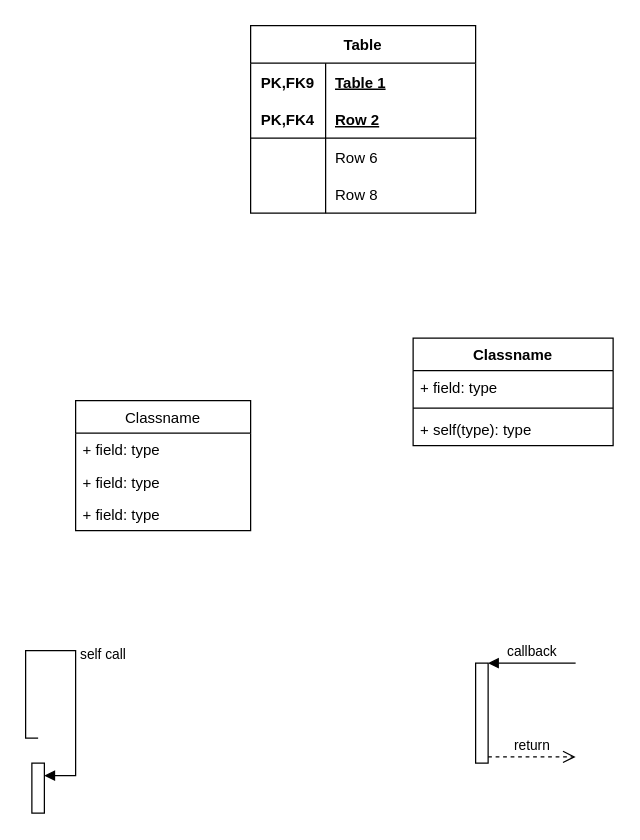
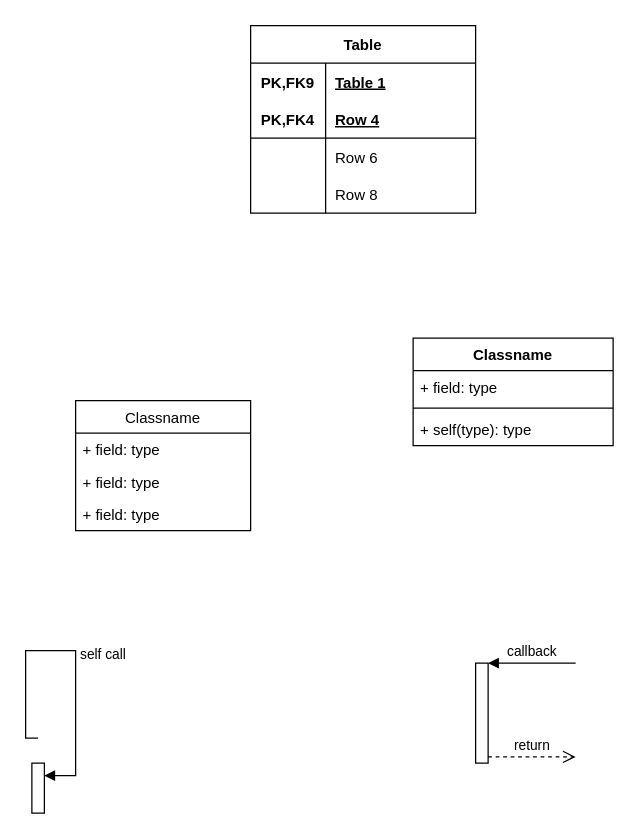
  <mxCell id="0" />
  <mxCell id="1" parent="0" />
  <mxCell id="2" value="Classname" style="swimlane;fontStyle=1;align=center;verticalAlign=top;childLayout=stackLayout;horizontal=1;startSize=26;horizontalStack=0;resizeParent=1;resizeParentMax=0;resizeLast=0;collapsible=1;marginBottom=0;" vertex="1" parent="1"><mxGeometry x="330" y="270" width="160" height="86" as="geometry" /></mxCell>
  <mxCell id="3" value="+ field: type" style="text;strokeColor=none;fillColor=none;align=left;verticalAlign=top;spacingLeft=4;spacingRight=4;overflow=hidden;rotatable=0;points=[[0,0.5],[1,0.5]];portConstraint=eastwest;" vertex="1" parent="2"><mxGeometry y="26" width="160" height="26" as="geometry" /></mxCell>
  <mxCell id="4" value="" style="line;strokeWidth=1;fillColor=none;align=left;verticalAlign=middle;spacingTop=-1;spacingLeft=3;spacingRight=3;rotatable=0;labelPosition=right;points=[];portConstraint=eastwest;strokeColor=inherit;" vertex="1" parent="2"><mxGeometry y="52" width="160" height="8" as="geometry" /></mxCell>
  <mxCell id="5" value="+ self(type): type" style="text;strokeColor=none;fillColor=none;align=left;verticalAlign=top;spacingLeft=4;spacingRight=4;overflow=hidden;rotatable=0;points=[[0,0.5],[1,0.5]];portConstraint=eastwest;" vertex="1" parent="2"><mxGeometry y="60" width="160" height="26" as="geometry" /></mxCell>
  <mxCell id="6" value="" style="html=1;points=[];perimeter=orthogonalPerimeter;outlineConnect=0;targetShapes=umlLifeline;portConstraint=eastwest;newEdgeStyle={&quot;edgeStyle&quot;:&quot;elbowEdgeStyle&quot;,&quot;elbow&quot;:&quot;vertical&quot;,&quot;curved&quot;:0,&quot;rounded&quot;:0};" vertex="1" parent="1"><mxGeometry x="380" y="530" width="10" height="80" as="geometry" /></mxCell>
  <mxCell id="7" value="callback" style="html=1;verticalAlign=bottom;endArrow=block;edgeStyle=elbowEdgeStyle;elbow=vertical;curved=0;rounded=0;" edge="1" target="6" parent="1"><mxGeometry relative="1" as="geometry"><mxPoint x="460" y="530" as="sourcePoint" /></mxGeometry></mxCell>
  <mxCell id="8" value="return" style="html=1;verticalAlign=bottom;endArrow=open;dashed=1;endSize=8;edgeStyle=elbowEdgeStyle;elbow=vertical;curved=0;rounded=0;" edge="1" source="6" parent="1"><mxGeometry relative="1" as="geometry"><mxPoint x="460" y="605" as="targetPoint" /></mxGeometry></mxCell>
  <mxCell id="9" value="" style="html=1;points=[];perimeter=orthogonalPerimeter;outlineConnect=0;targetShapes=umlLifeline;portConstraint=eastwest;newEdgeStyle={&quot;edgeStyle&quot;:&quot;elbowEdgeStyle&quot;,&quot;elbow&quot;:&quot;vertical&quot;,&quot;curved&quot;:0,&quot;rounded&quot;:0};" vertex="1" parent="1"><mxGeometry x="25" y="610" width="10" height="40" as="geometry" /></mxCell>
  <mxCell id="10" value="self call" style="html=1;align=left;spacingLeft=2;endArrow=block;rounded=0;edgeStyle=orthogonalEdgeStyle;curved=0;rounded=0;" edge="1" target="9" parent="1"><mxGeometry relative="1" as="geometry"><mxPoint x="30" y="590" as="sourcePoint" /><Array as="points"><mxPoint x="20" y="590" /><mxPoint x="20" y="520" /><mxPoint x="60" y="520" /><mxPoint x="60" y="620" /></Array></mxGeometry></mxCell>
  <mxCell id="11" value="Classname" style="swimlane;fontStyle=0;childLayout=stackLayout;horizontal=1;startSize=26;fillColor=none;horizontalStack=0;resizeParent=1;resizeParentMax=0;resizeLast=0;collapsible=1;marginBottom=0;" vertex="1" parent="1"><mxGeometry x="60" y="320" width="140" height="104" as="geometry" /></mxCell>
  <mxCell id="12" value="+ field: type" style="text;strokeColor=none;fillColor=none;align=left;verticalAlign=top;spacingLeft=4;spacingRight=4;overflow=hidden;rotatable=0;points=[[0,0.5],[1,0.5]];portConstraint=eastwest;" vertex="1" parent="11"><mxGeometry y="26" width="140" height="26" as="geometry" /></mxCell>
  <mxCell id="13" value="+ field: type" style="text;strokeColor=none;fillColor=none;align=left;verticalAlign=top;spacingLeft=4;spacingRight=4;overflow=hidden;rotatable=0;points=[[0,0.5],[1,0.5]];portConstraint=eastwest;" vertex="1" parent="11"><mxGeometry y="52" width="140" height="26" as="geometry" /></mxCell>
  <mxCell id="14" value="+ field: type" style="text;strokeColor=none;fillColor=none;align=left;verticalAlign=top;spacingLeft=4;spacingRight=4;overflow=hidden;rotatable=0;points=[[0,0.5],[1,0.5]];portConstraint=eastwest;" vertex="1" parent="11"><mxGeometry y="78" width="140" height="26" as="geometry" /></mxCell>
  <mxCell id="15" value="Table" style="shape=table;startSize=30;container=1;collapsible=1;childLayout=tableLayout;fixedRows=1;rowLines=0;fontStyle=1;align=center;resizeLast=1;" vertex="1" parent="1"><mxGeometry x="200" y="20" width="180" height="150" as="geometry" /></mxCell>
  <mxCell id="16" value="" style="shape=tableRow;horizontal=0;startSize=0;swimlaneHead=0;swimlaneBody=0;fillColor=none;collapsible=0;dropTarget=0;points=[[0,0.5],[1,0.5]];portConstraint=eastwest;top=0;left=0;right=0;bottom=0;" vertex="1" parent="15"><mxGeometry y="30" width="180" height="30" as="geometry" /></mxCell>
  <mxCell id="17" value="PK,FK9" style="shape=partialRectangle;connectable=0;fillColor=none;top=0;left=0;bottom=0;right=0;fontStyle=1;overflow=hidden;" vertex="1" parent="16"><mxGeometry width="60" height="30" as="geometry"><mxRectangle width="60" height="30" as="alternateBounds" /></mxGeometry></mxCell>
  <mxCell id="18" value="Table 1" style="shape=partialRectangle;connectable=0;fillColor=none;top=0;left=0;bottom=0;right=0;align=left;spacingLeft=6;fontStyle=5;overflow=hidden;" vertex="1" parent="16"><mxGeometry x="60" width="120" height="30" as="geometry"><mxRectangle width="120" height="30" as="alternateBounds" /></mxGeometry></mxCell>
  <mxCell id="19" value="" style="shape=tableRow;horizontal=0;startSize=0;swimlaneHead=0;swimlaneBody=0;fillColor=none;collapsible=0;dropTarget=0;points=[[0,0.5],[1,0.5]];portConstraint=eastwest;top=0;left=0;right=0;bottom=1;" vertex="1" parent="15"><mxGeometry y="60" width="180" height="30" as="geometry" /></mxCell>
  <mxCell id="20" value="PK,FK4" style="shape=partialRectangle;connectable=0;fillColor=none;top=0;left=0;bottom=0;right=0;fontStyle=1;overflow=hidden;" vertex="1" parent="19"><mxGeometry width="60" height="30" as="geometry"><mxRectangle width="60" height="30" as="alternateBounds" /></mxGeometry></mxCell>
- <mxCell id="21" value="Row 2" style="shape=partialRectangle;connectable=0;fillColor=none;top=0;left=0;bottom=0;right=0;align=left;spacingLeft=6;fontStyle=5;overflow=hidden;" vertex="1" parent="19"><mxGeometry x="60" width="120" height="30" as="geometry"><mxRectangle width="120" height="30" as="alternateBounds" /></mxGeometry></mxCell>
+ <mxCell id="21" value="Row 4" style="shape=partialRectangle;connectable=0;fillColor=none;top=0;left=0;bottom=0;right=0;align=left;spacingLeft=6;fontStyle=5;overflow=hidden;" vertex="1" parent="19"><mxGeometry x="60" width="120" height="30" as="geometry"><mxRectangle width="120" height="30" as="alternateBounds" /></mxGeometry></mxCell>
  <mxCell id="22" value="" style="shape=tableRow;horizontal=0;startSize=0;swimlaneHead=0;swimlaneBody=0;fillColor=none;collapsible=0;dropTarget=0;points=[[0,0.5],[1,0.5]];portConstraint=eastwest;top=0;left=0;right=0;bottom=0;" vertex="1" parent="15"><mxGeometry y="90" width="180" height="30" as="geometry" /></mxCell>
  <mxCell id="23" value="" style="shape=partialRectangle;connectable=0;fillColor=none;top=0;left=0;bottom=0;right=0;editable=1;overflow=hidden;" vertex="1" parent="22"><mxGeometry width="60" height="30" as="geometry"><mxRectangle width="60" height="30" as="alternateBounds" /></mxGeometry></mxCell>
  <mxCell id="24" value="Row 6" style="shape=partialRectangle;connectable=0;fillColor=none;top=0;left=0;bottom=0;right=0;align=left;spacingLeft=6;overflow=hidden;" vertex="1" parent="22"><mxGeometry x="60" width="120" height="30" as="geometry"><mxRectangle width="120" height="30" as="alternateBounds" /></mxGeometry></mxCell>
  <mxCell id="25" value="" style="shape=tableRow;horizontal=0;startSize=0;swimlaneHead=0;swimlaneBody=0;fillColor=none;collapsible=0;dropTarget=0;points=[[0,0.5],[1,0.5]];portConstraint=eastwest;top=0;left=0;right=0;bottom=0;" vertex="1" parent="15"><mxGeometry y="120" width="180" height="30" as="geometry" /></mxCell>
  <mxCell id="26" value="" style="shape=partialRectangle;connectable=0;fillColor=none;top=0;left=0;bottom=0;right=0;editable=1;overflow=hidden;" vertex="1" parent="25"><mxGeometry width="60" height="30" as="geometry"><mxRectangle width="60" height="30" as="alternateBounds" /></mxGeometry></mxCell>
  <mxCell id="27" value="Row 8" style="shape=partialRectangle;connectable=0;fillColor=none;top=0;left=0;bottom=0;right=0;align=left;spacingLeft=6;overflow=hidden;" vertex="1" parent="25"><mxGeometry x="60" width="120" height="30" as="geometry"><mxRectangle width="120" height="30" as="alternateBounds" /></mxGeometry></mxCell>
